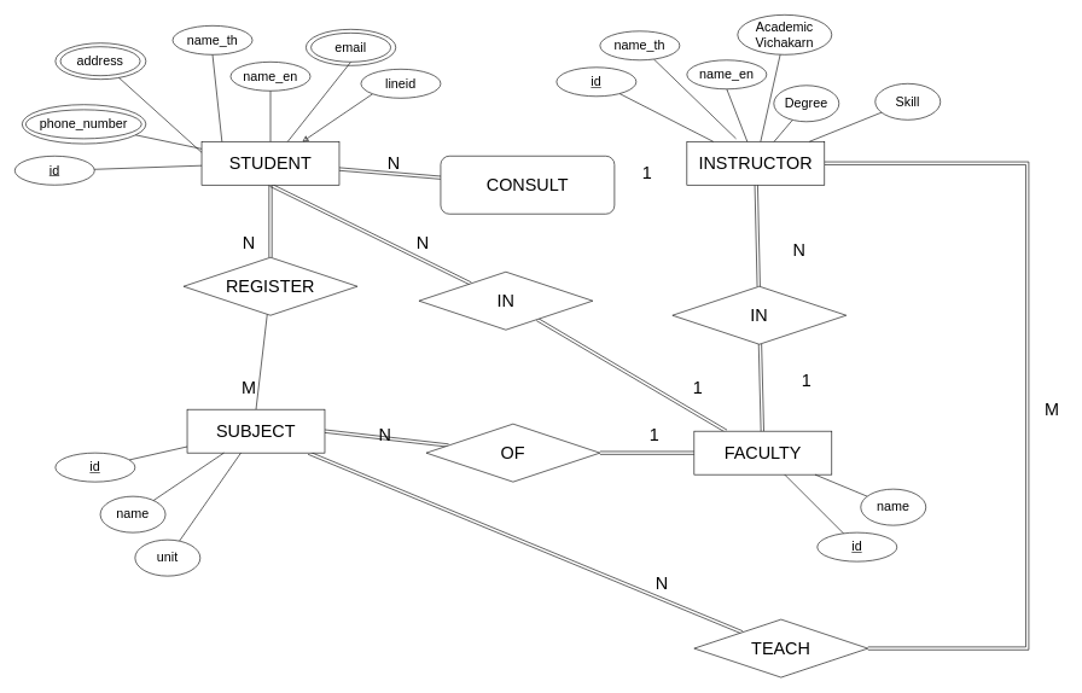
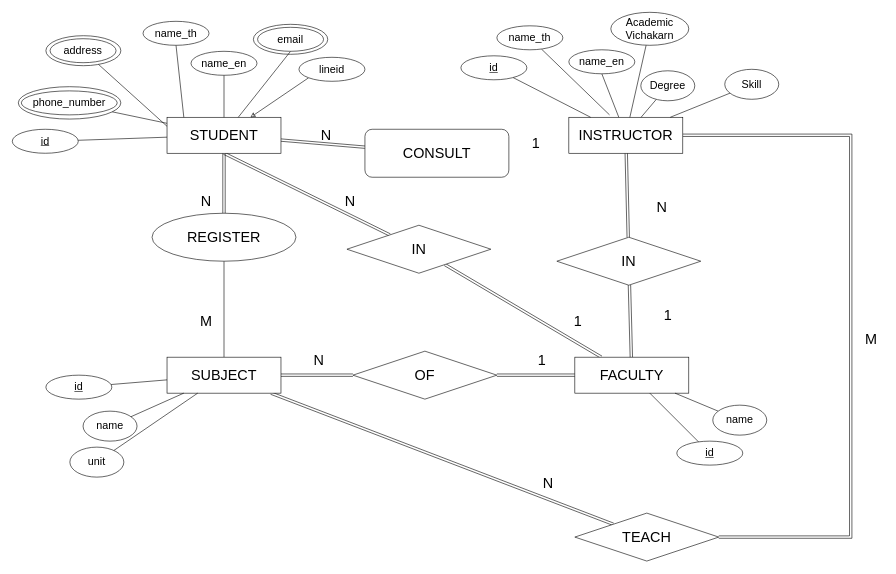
  <mxCell id="0" />
  <mxCell id="1" parent="0" />
  <mxCell id="2" style="edgeStyle=none;rounded=0;orthogonalLoop=1;jettySize=auto;html=1;endArrow=none;endFill=0;shape=link;" parent="1" source="5" target="43" edge="1"><mxGeometry relative="1" as="geometry" /></mxCell>
  <mxCell id="3" style="edgeStyle=none;rounded=0;orthogonalLoop=1;jettySize=auto;html=1;exitX=0.5;exitY=1;exitDx=0;exitDy=0;endArrow=none;endFill=0;shape=link;" parent="1" source="5" target="50" edge="1"><mxGeometry relative="1" as="geometry" /></mxCell>
  <mxCell id="4" style="edgeStyle=none;rounded=0;orthogonalLoop=1;jettySize=auto;html=1;exitX=0.5;exitY=1;exitDx=0;exitDy=0;endArrow=none;endFill=0;shape=link;" parent="1" source="5" target="59" edge="1"><mxGeometry relative="1" as="geometry" /></mxCell>
  <mxCell id="5" value="&lt;font style=&quot;font-size: 24px&quot;&gt;STUDENT&lt;/font&gt;" style="rounded=0;whiteSpace=wrap;html=1;" parent="1" vertex="1"><mxGeometry x="278" y="195" width="190" height="60" as="geometry" /></mxCell>
  <mxCell id="6" value="" style="edgeStyle=orthogonalEdgeStyle;rounded=0;orthogonalLoop=1;jettySize=auto;html=1;endArrow=none;endFill=0;shape=link;" parent="1" source="8" target="67" edge="1"><mxGeometry relative="1" as="geometry"><mxPoint x="1043" y="335" as="targetPoint" /><Array as="points"><mxPoint x="1418" y="225" /><mxPoint x="1418" y="895" /></Array></mxGeometry></mxCell>
  <mxCell id="7" value="" style="rounded=0;orthogonalLoop=1;jettySize=auto;html=1;endArrow=none;endFill=0;shape=link;" parent="1" source="8" target="71" edge="1"><mxGeometry relative="1" as="geometry"><mxPoint x="1043" y="335" as="targetPoint" /></mxGeometry></mxCell>
  <mxCell id="8" value="&lt;font style=&quot;font-size: 24px&quot;&gt;INSTRUCTOR&lt;/font&gt;" style="rounded=0;whiteSpace=wrap;html=1;" parent="1" vertex="1"><mxGeometry x="948" y="195" width="190" height="60" as="geometry" /></mxCell>
  <mxCell id="9" style="edgeStyle=none;rounded=0;orthogonalLoop=1;jettySize=auto;html=1;exitX=0.5;exitY=0;exitDx=0;exitDy=0;endArrow=none;endFill=0;" parent="1" source="12" target="50" edge="1"><mxGeometry relative="1" as="geometry" /></mxCell>
  <mxCell id="10" style="edgeStyle=none;rounded=0;orthogonalLoop=1;jettySize=auto;html=1;exitX=1;exitY=0.5;exitDx=0;exitDy=0;endArrow=none;endFill=0;shape=link;" parent="1" source="12" target="64" edge="1"><mxGeometry relative="1" as="geometry" /></mxCell>
  <mxCell id="11" value="" style="edgeStyle=none;rounded=0;orthogonalLoop=1;jettySize=auto;html=1;endArrow=none;endFill=0;shape=link;" parent="1" source="12" target="67" edge="1"><mxGeometry relative="1" as="geometry"><mxPoint x="368" y="735" as="targetPoint" /></mxGeometry></mxCell>
- <mxCell id="12" value="&lt;font style=&quot;font-size: 24px&quot;&gt;SUBJECT&lt;/font&gt;" style="rounded=0;whiteSpace=wrap;html=1;" parent="1" vertex="1"><mxGeometry x="258" y="565" width="190" height="60" as="geometry" /></mxCell>
+ <mxCell id="12" value="&lt;font style=&quot;font-size: 24px&quot;&gt;SUBJECT&lt;/font&gt;" style="rounded=0;whiteSpace=wrap;html=1;" parent="1" vertex="1"><mxGeometry x="278" y="595" width="190" height="60" as="geometry" /></mxCell>
  <mxCell id="13" value="" style="edgeStyle=none;rounded=0;orthogonalLoop=1;jettySize=auto;html=1;endArrow=none;endFill=0;shape=link;" parent="1" source="15" target="64" edge="1"><mxGeometry relative="1" as="geometry"><mxPoint x="878" y="625" as="targetPoint" /></mxGeometry></mxCell>
  <mxCell id="14" value="" style="edgeStyle=none;rounded=0;orthogonalLoop=1;jettySize=auto;html=1;endArrow=none;endFill=0;shape=link;" parent="1" source="15" target="59" edge="1"><mxGeometry relative="1" as="geometry"><mxPoint x="1053" y="515" as="targetPoint" /></mxGeometry></mxCell>
  <mxCell id="15" value="&lt;font style=&quot;font-size: 24px&quot;&gt;FACULTY&lt;/font&gt;" style="rounded=0;whiteSpace=wrap;html=1;" parent="1" vertex="1"><mxGeometry x="958" y="595" width="190" height="60" as="geometry" /></mxCell>
  <mxCell id="16" style="rounded=0;orthogonalLoop=1;jettySize=auto;html=1;exitX=0.5;exitY=1;exitDx=0;exitDy=0;endArrow=none;endFill=0;" parent="1" source="17" edge="1"><mxGeometry relative="1" as="geometry"><mxPoint x="306" y="195" as="targetPoint" /></mxGeometry></mxCell>
  <mxCell id="17" value="&lt;font style=&quot;font-size: 18px&quot;&gt;name_th&lt;/font&gt;" style="ellipse;whiteSpace=wrap;html=1;" parent="1" vertex="1"><mxGeometry x="238" y="35" width="110" height="40" as="geometry" /></mxCell>
  <mxCell id="18" style="rounded=0;orthogonalLoop=1;jettySize=auto;html=1;exitX=0.5;exitY=1;exitDx=0;exitDy=0;entryX=0.5;entryY=0;entryDx=0;entryDy=0;endArrow=none;endFill=0;" parent="1" source="19" target="5" edge="1"><mxGeometry relative="1" as="geometry" /></mxCell>
  <mxCell id="19" value="&lt;font style=&quot;font-size: 18px&quot;&gt;name_en&lt;/font&gt;" style="ellipse;whiteSpace=wrap;html=1;" parent="1" vertex="1"><mxGeometry x="318" y="85" width="110" height="40" as="geometry" /></mxCell>
  <mxCell id="20" style="edgeStyle=none;rounded=0;orthogonalLoop=1;jettySize=auto;html=1;exitX=0.5;exitY=1;exitDx=0;exitDy=0;endArrow=none;endFill=0;" parent="1" source="21" target="5" edge="1"><mxGeometry relative="1" as="geometry" /></mxCell>
  <mxCell id="21" value="&lt;font style=&quot;font-size: 18px&quot;&gt;email&lt;/font&gt;" style="ellipse;whiteSpace=wrap;html=1;labelBorderColor=none;perimeterSpacing=0;" parent="1" vertex="1"><mxGeometry x="429" y="45" width="110" height="40" as="geometry" /></mxCell>
  <mxCell id="22" style="edgeStyle=none;rounded=0;orthogonalLoop=1;jettySize=auto;html=1;exitX=0;exitY=1;exitDx=0;exitDy=0;endArrow=classic;endFill=0;" parent="1" source="23" target="5" edge="1"><mxGeometry relative="1" as="geometry" /></mxCell>
  <mxCell id="23" value="&lt;font style=&quot;font-size: 18px&quot;&gt;lineid&lt;/font&gt;" style="ellipse;whiteSpace=wrap;html=1;" parent="1" vertex="1"><mxGeometry x="498" y="95" width="110" height="40" as="geometry" /></mxCell>
  <mxCell id="24" value="&lt;font style=&quot;font-size: 18px&quot;&gt;address&lt;/font&gt;" style="ellipse;whiteSpace=wrap;html=1;" parent="1" vertex="1"><mxGeometry x="83" y="64" width="110" height="40" as="geometry" /></mxCell>
  <mxCell id="25" value="&lt;font style=&quot;font-size: 18px&quot;&gt;phone_number&lt;/font&gt;" style="ellipse;whiteSpace=wrap;html=1;" parent="1" vertex="1"><mxGeometry x="35" y="151" width="160" height="40" as="geometry" /></mxCell>
  <mxCell id="26" value="" style="edgeStyle=none;rounded=0;orthogonalLoop=1;jettySize=auto;html=1;endArrow=none;endFill=0;" parent="1" source="27" target="5" edge="1"><mxGeometry relative="1" as="geometry"><mxPoint x="309" y="144" as="targetPoint" /></mxGeometry></mxCell>
  <mxCell id="27" value="" style="ellipse;whiteSpace=wrap;html=1;fillColor=none;" parent="1" vertex="1"><mxGeometry x="30" y="144" width="171" height="54" as="geometry" /></mxCell>
  <mxCell id="28" value="" style="edgeStyle=none;rounded=0;orthogonalLoop=1;jettySize=auto;html=1;endArrow=none;endFill=0;entryX=0;entryY=0.25;entryDx=0;entryDy=0;" parent="1" source="29" target="5" edge="1"><mxGeometry relative="1" as="geometry"><mxPoint x="281" y="84" as="targetPoint" /></mxGeometry></mxCell>
  <mxCell id="29" value="" style="ellipse;whiteSpace=wrap;html=1;fillColor=none;" parent="1" vertex="1"><mxGeometry x="76" y="59" width="125" height="50" as="geometry" /></mxCell>
  <mxCell id="30" value="" style="ellipse;whiteSpace=wrap;html=1;fillColor=none;" parent="1" vertex="1"><mxGeometry x="422" y="40" width="124" height="50" as="geometry" /></mxCell>
  <mxCell id="31" value="" style="edgeStyle=none;rounded=0;orthogonalLoop=1;jettySize=auto;html=1;endArrow=none;endFill=0;entryX=0.357;entryY=-0.067;entryDx=0;entryDy=0;entryPerimeter=0;" parent="1" source="32" target="8" edge="1"><mxGeometry relative="1" as="geometry"><mxPoint x="1003" y="175" as="targetPoint" /></mxGeometry></mxCell>
  <mxCell id="32" value="&lt;font style=&quot;font-size: 18px&quot;&gt;name_th&lt;/font&gt;" style="ellipse;whiteSpace=wrap;html=1;" parent="1" vertex="1"><mxGeometry x="828" y="42.5" width="110" height="40" as="geometry" /></mxCell>
  <mxCell id="33" style="edgeStyle=none;rounded=0;orthogonalLoop=1;jettySize=auto;html=1;exitX=0.5;exitY=1;exitDx=0;exitDy=0;endArrow=none;endFill=0;" parent="1" source="34" target="8" edge="1"><mxGeometry relative="1" as="geometry" /></mxCell>
  <mxCell id="34" value="&lt;font style=&quot;font-size: 18px&quot;&gt;name_en&lt;/font&gt;" style="ellipse;whiteSpace=wrap;html=1;" parent="1" vertex="1"><mxGeometry x="948" y="82.5" width="110" height="40" as="geometry" /></mxCell>
  <mxCell id="35" value="" style="edgeStyle=none;rounded=0;orthogonalLoop=1;jettySize=auto;html=1;endArrow=none;endFill=0;" parent="1" source="36" target="8" edge="1"><mxGeometry relative="1" as="geometry"><mxPoint x="1263" y="230" as="targetPoint" /></mxGeometry></mxCell>
  <mxCell id="36" value="&lt;font style=&quot;font-size: 18px&quot;&gt;Academic Vichakarn&lt;/font&gt;" style="ellipse;whiteSpace=wrap;html=1;" parent="1" vertex="1"><mxGeometry x="1018" y="20" width="130" height="55" as="geometry" /></mxCell>
  <mxCell id="37" value="" style="edgeStyle=none;rounded=0;orthogonalLoop=1;jettySize=auto;html=1;endArrow=none;endFill=0;" parent="1" source="38" target="8" edge="1"><mxGeometry relative="1" as="geometry"><mxPoint x="1148" y="350" as="targetPoint" /></mxGeometry></mxCell>
  <mxCell id="38" value="&lt;font style=&quot;font-size: 18px&quot;&gt;Skill&lt;/font&gt;" style="ellipse;whiteSpace=wrap;html=1;" parent="1" vertex="1"><mxGeometry x="1208" y="115" width="90" height="50" as="geometry" /></mxCell>
  <mxCell id="39" value="" style="edgeStyle=none;rounded=0;orthogonalLoop=1;jettySize=auto;html=1;endArrow=none;endFill=0;" parent="1" source="40" target="8" edge="1"><mxGeometry relative="1" as="geometry"><mxPoint x="1158" y="270" as="targetPoint" /></mxGeometry></mxCell>
  <mxCell id="40" value="&lt;font style=&quot;font-size: 18px&quot;&gt;Degree&lt;/font&gt;" style="ellipse;whiteSpace=wrap;html=1;" parent="1" vertex="1"><mxGeometry x="1068" y="117.5" width="90" height="50" as="geometry" /></mxCell>
  <mxCell id="41" value="" style="edgeStyle=none;rounded=0;orthogonalLoop=1;jettySize=auto;html=1;endArrow=none;endFill=0;" parent="1" source="42" target="12" edge="1"><mxGeometry relative="1" as="geometry"><mxPoint x="238" y="740" as="targetPoint" /></mxGeometry></mxCell>
  <mxCell id="42" value="&lt;span style=&quot;font-size: 18px&quot;&gt;name&lt;/span&gt;" style="ellipse;whiteSpace=wrap;html=1;" parent="1" vertex="1"><mxGeometry x="138" y="685" width="90" height="50" as="geometry" /></mxCell>
  <mxCell id="43" value="&lt;font style=&quot;font-size: 24px&quot;&gt;CONSULT&lt;/font&gt;" style="whiteSpace=wrap;html=1;fillColor=#ffffff;rounded=1;" parent="1" vertex="1"><mxGeometry x="608" y="215" width="240" height="80" as="geometry" /></mxCell>
  <mxCell id="44" value="&lt;font style=&quot;font-size: 24px&quot;&gt;N&lt;/font&gt;" style="text;html=1;align=center;verticalAlign=middle;resizable=0;points=[];autosize=1;" parent="1" vertex="1"><mxGeometry x="528" y="215" width="30" height="20" as="geometry" /></mxCell>
  <mxCell id="45" value="&lt;font style=&quot;font-size: 24px&quot;&gt;1&lt;/font&gt;" style="text;html=1;align=center;verticalAlign=middle;resizable=0;points=[];autosize=1;" parent="1" vertex="1"><mxGeometry x="878" y="228" width="30" height="20" as="geometry" /></mxCell>
  <mxCell id="46" value="" style="edgeStyle=none;rounded=0;orthogonalLoop=1;jettySize=auto;html=1;endArrow=none;endFill=0;" parent="1" source="47" target="5" edge="1"><mxGeometry relative="1" as="geometry"><mxPoint x="238" y="208" as="targetPoint" /></mxGeometry></mxCell>
  <mxCell id="47" value="&lt;font style=&quot;font-size: 18px&quot;&gt;&lt;u&gt;id&lt;/u&gt;&lt;/font&gt;" style="ellipse;whiteSpace=wrap;html=1;" parent="1" vertex="1"><mxGeometry x="20" y="215" width="110" height="40" as="geometry" /></mxCell>
  <mxCell id="48" value="" style="edgeStyle=none;rounded=0;orthogonalLoop=1;jettySize=auto;html=1;endArrow=none;endFill=0;" parent="1" source="49" target="8" edge="1"><mxGeometry relative="1" as="geometry"><mxPoint x="873" y="205" as="targetPoint" /></mxGeometry></mxCell>
  <mxCell id="49" value="&lt;font style=&quot;font-size: 18px&quot;&gt;&lt;u&gt;id&lt;/u&gt;&lt;/font&gt;" style="ellipse;whiteSpace=wrap;html=1;" parent="1" vertex="1"><mxGeometry x="768" y="92.5" width="110" height="40" as="geometry" /></mxCell>
- <mxCell id="50" value="&lt;font style=&quot;font-size: 24px&quot;&gt;REGISTER&lt;/font&gt;" style="rhombus;whiteSpace=wrap;html=1;fillColor=#ffffff;" parent="1" vertex="1"><mxGeometry x="253" y="355" width="240" height="80" as="geometry" /></mxCell>
+ <mxCell id="50" value="&lt;font style=&quot;font-size: 24px&quot;&gt;REGISTER&lt;/font&gt;" style="ellipse;whiteSpace=wrap;html=1;fillColor=#ffffff;" parent="1" vertex="1"><mxGeometry x="253" y="355" width="240" height="80" as="geometry" /></mxCell>
  <mxCell id="51" value="" style="edgeStyle=none;rounded=0;orthogonalLoop=1;jettySize=auto;html=1;endArrow=none;endFill=0;" parent="1" source="52" target="12" edge="1"><mxGeometry relative="1" as="geometry"><mxPoint x="388" y="780" as="targetPoint" /></mxGeometry></mxCell>
- <mxCell id="52" value="&lt;font style=&quot;font-size: 18px&quot;&gt;unit&lt;/font&gt;" style="ellipse;whiteSpace=wrap;html=1;" parent="1" vertex="1"><mxGeometry x="186" y="745" width="90" height="50" as="geometry" /></mxCell>
+ <mxCell id="52" value="&lt;font style=&quot;font-size: 18px&quot;&gt;unit&lt;/font&gt;" style="ellipse;whiteSpace=wrap;html=1;" parent="1" vertex="1"><mxGeometry x="116" y="745" width="90" height="50" as="geometry" /></mxCell>
  <mxCell id="53" value="" style="edgeStyle=none;rounded=0;orthogonalLoop=1;jettySize=auto;html=1;endArrow=none;endFill=0;" parent="1" source="54" target="12" edge="1"><mxGeometry relative="1" as="geometry"><mxPoint x="208" y="655" as="targetPoint" /></mxGeometry></mxCell>
  <mxCell id="54" value="&lt;font style=&quot;font-size: 18px&quot;&gt;&lt;u&gt;id&lt;/u&gt;&lt;/font&gt;" style="ellipse;whiteSpace=wrap;html=1;" parent="1" vertex="1"><mxGeometry x="76" y="625" width="110" height="40" as="geometry" /></mxCell>
  <mxCell id="55" value="" style="edgeStyle=none;rounded=0;orthogonalLoop=1;jettySize=auto;html=1;endArrow=none;endFill=0;" parent="1" source="56" target="15" edge="1"><mxGeometry relative="1" as="geometry" /></mxCell>
  <mxCell id="56" value="&lt;font style=&quot;font-size: 18px&quot;&gt;&lt;u&gt;id&lt;/u&gt;&lt;/font&gt;" style="ellipse;whiteSpace=wrap;html=1;" parent="1" vertex="1"><mxGeometry x="1128" y="735" width="110" height="40" as="geometry" /></mxCell>
  <mxCell id="57" value="" style="edgeStyle=none;rounded=0;orthogonalLoop=1;jettySize=auto;html=1;endArrow=none;endFill=0;" parent="1" source="58" target="15" edge="1"><mxGeometry relative="1" as="geometry"><mxPoint x="1158" y="660" as="targetPoint" /></mxGeometry></mxCell>
  <mxCell id="58" value="&lt;span style=&quot;font-size: 18px&quot;&gt;name&lt;/span&gt;" style="ellipse;whiteSpace=wrap;html=1;" parent="1" vertex="1"><mxGeometry x="1188" y="675" width="90" height="50" as="geometry" /></mxCell>
  <mxCell id="59" value="&lt;font style=&quot;font-size: 24px&quot;&gt;IN&lt;/font&gt;" style="rhombus;whiteSpace=wrap;html=1;fillColor=#ffffff;" parent="1" vertex="1"><mxGeometry x="578" y="375" width="240" height="80" as="geometry" /></mxCell>
  <mxCell id="60" value="&lt;font style=&quot;font-size: 24px&quot;&gt;N&lt;/font&gt;" style="text;html=1;align=center;verticalAlign=middle;resizable=0;points=[];autosize=1;" parent="1" vertex="1"><mxGeometry x="568" y="325" width="30" height="20" as="geometry" /></mxCell>
  <mxCell id="61" value="&lt;font style=&quot;font-size: 24px&quot;&gt;N&lt;/font&gt;" style="text;html=1;align=center;verticalAlign=middle;resizable=0;points=[];autosize=1;" parent="1" vertex="1"><mxGeometry x="328" y="325" width="30" height="20" as="geometry" /></mxCell>
  <mxCell id="62" value="&lt;font style=&quot;font-size: 24px&quot;&gt;M&lt;/font&gt;" style="text;html=1;align=center;verticalAlign=middle;resizable=0;points=[];autosize=1;" parent="1" vertex="1"><mxGeometry x="323" y="525" width="40" height="20" as="geometry" /></mxCell>
  <mxCell id="63" value="&lt;font style=&quot;font-size: 24px&quot;&gt;1&lt;/font&gt;" style="text;html=1;align=center;verticalAlign=middle;resizable=0;points=[];autosize=1;" parent="1" vertex="1"><mxGeometry x="948" y="525" width="30" height="20" as="geometry" /></mxCell>
  <mxCell id="64" value="&lt;font style=&quot;font-size: 24px&quot;&gt;OF&lt;/font&gt;" style="rhombus;whiteSpace=wrap;html=1;fillColor=#ffffff;" parent="1" vertex="1"><mxGeometry x="588" y="585" width="240" height="80" as="geometry" /></mxCell>
  <mxCell id="65" value="&lt;font style=&quot;font-size: 24px&quot;&gt;N&lt;/font&gt;" style="text;html=1;align=center;verticalAlign=middle;resizable=0;points=[];autosize=1;" parent="1" vertex="1"><mxGeometry x="516" y="590" width="30" height="20" as="geometry" /></mxCell>
  <mxCell id="66" value="&lt;font style=&quot;font-size: 24px&quot;&gt;1&lt;/font&gt;" style="text;html=1;align=center;verticalAlign=middle;resizable=0;points=[];autosize=1;" parent="1" vertex="1"><mxGeometry x="888" y="590" width="30" height="20" as="geometry" /></mxCell>
  <mxCell id="67" value="&lt;font style=&quot;font-size: 24px&quot;&gt;TEACH&lt;/font&gt;" style="rhombus;whiteSpace=wrap;html=1;fillColor=#ffffff;" parent="1" vertex="1"><mxGeometry x="958" y="855" width="240" height="80" as="geometry" /></mxCell>
  <mxCell id="68" value="&lt;font style=&quot;font-size: 24px&quot;&gt;M&lt;/font&gt;" style="text;html=1;align=center;verticalAlign=middle;resizable=0;points=[];autosize=1;" parent="1" vertex="1"><mxGeometry x="1432" y="555" width="40" height="20" as="geometry" /></mxCell>
  <mxCell id="69" value="&lt;font style=&quot;font-size: 24px&quot;&gt;N&lt;/font&gt;" style="text;html=1;align=center;verticalAlign=middle;resizable=0;points=[];autosize=1;" parent="1" vertex="1"><mxGeometry x="898" y="795" width="30" height="20" as="geometry" /></mxCell>
  <mxCell id="70" value="" style="edgeStyle=none;rounded=0;orthogonalLoop=1;jettySize=auto;html=1;endArrow=none;endFill=0;shape=link;" parent="1" source="71" target="15" edge="1"><mxGeometry relative="1" as="geometry"><mxPoint x="1078" y="555" as="targetPoint" /></mxGeometry></mxCell>
  <mxCell id="71" value="&lt;font style=&quot;font-size: 24px&quot;&gt;IN&lt;/font&gt;" style="rhombus;whiteSpace=wrap;html=1;fillColor=#ffffff;" parent="1" vertex="1"><mxGeometry x="928" y="395" width="240" height="80" as="geometry" /></mxCell>
  <mxCell id="72" value="&lt;font style=&quot;font-size: 24px&quot;&gt;1&lt;/font&gt;" style="text;html=1;align=center;verticalAlign=middle;resizable=0;points=[];autosize=1;" parent="1" vertex="1"><mxGeometry x="1098" y="515" width="30" height="20" as="geometry" /></mxCell>
  <mxCell id="73" value="&lt;font style=&quot;font-size: 24px&quot;&gt;N&lt;/font&gt;" style="text;html=1;align=center;verticalAlign=middle;resizable=0;points=[];autosize=1;" parent="1" vertex="1"><mxGeometry x="1088" y="335" width="30" height="20" as="geometry" /></mxCell>
